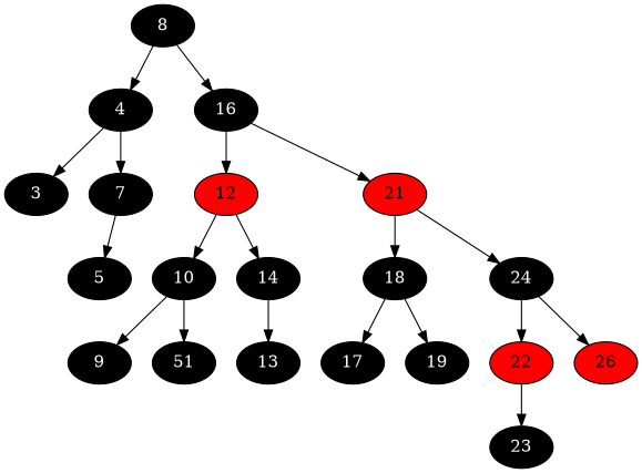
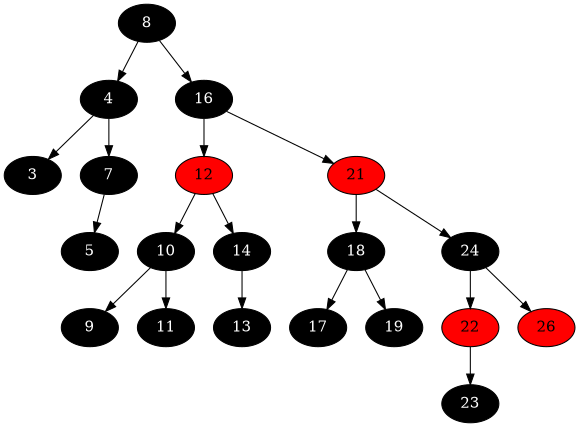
  digraph {
    node [fillcolor=black fontcolor=white style=filled]
    8
    4
    16
    3
    7
    12 [fillcolor=red fontcolor=""]
    21 [fillcolor=red fontcolor=""]
    5
    10
    14
    18
    24
    9
-   11 [label=51]
+   11
    13
    17
    19
    22 [fillcolor=red fontcolor=""]
    26 [fillcolor=red fontcolor=""]
    23
    8 -> 4
    8 -> 16
    4 -> 3
    4 -> 7
    16 -> 12
    16 -> 21
    7 -> 5
    12 -> 10
    12 -> 14
    21 -> 18
    21 -> 24
    10 -> 9
    10 -> 11
    14 -> 13
    18 -> 17
    18 -> 19
    24 -> 22
    24 -> 26
    22 -> 23
  }
